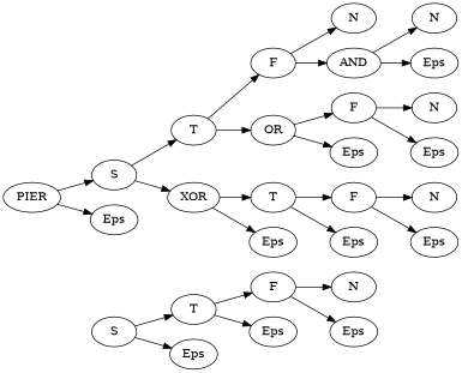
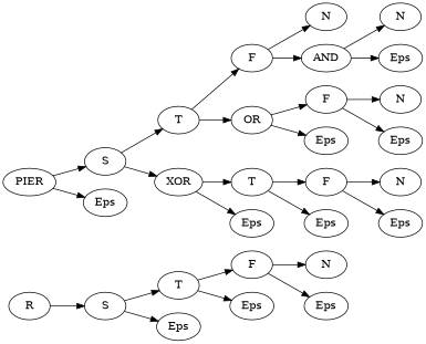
  digraph {
    rankdir=LR
+   n1 [label=R]
    n2 [label=S]
    n3 [label=T]
    n4 [label=Eps]
    n5 [label=PIER]
    n6 [label=S]
    n7 [label=Eps]
    n8 [label=F]
    n9 [label=Eps]
    n10 [label=N]
    n11 [label=Eps]
    n12 [label=T]
    n13 [label=XOR]
    n14 [label=F]
    n15 [label=OR]
    n16 [label=T]
    n17 [label=Eps]
    n18 [label=N]
    n19 [label=AND]
    n20 [label=F]
    n21 [label=Eps]
    n22 [label=N]
    n23 [label=Eps]
    n24 [label=N]
    n25 [label=Eps]
    n26 [label=F]
    n27 [label=Eps]
    n28 [label=N]
    n29 [label=Eps]
+   n1 -> n2
    n2 -> n3
    n2 -> n4
    n3 -> n8
    n3 -> n9
    n5 -> n6
    n5 -> n7
    n6 -> n12
    n6 -> n13
    n8 -> n10
    n8 -> n11
    n12 -> n14
    n12 -> n15
    n13 -> n16
    n13 -> n17
    n14 -> n18
    n14 -> n19
    n15 -> n20
    n15 -> n21
    n16 -> n26
    n16 -> n27
    n19 -> n22
    n19 -> n23
    n20 -> n24
    n20 -> n25
    n26 -> n28
    n26 -> n29
  }
